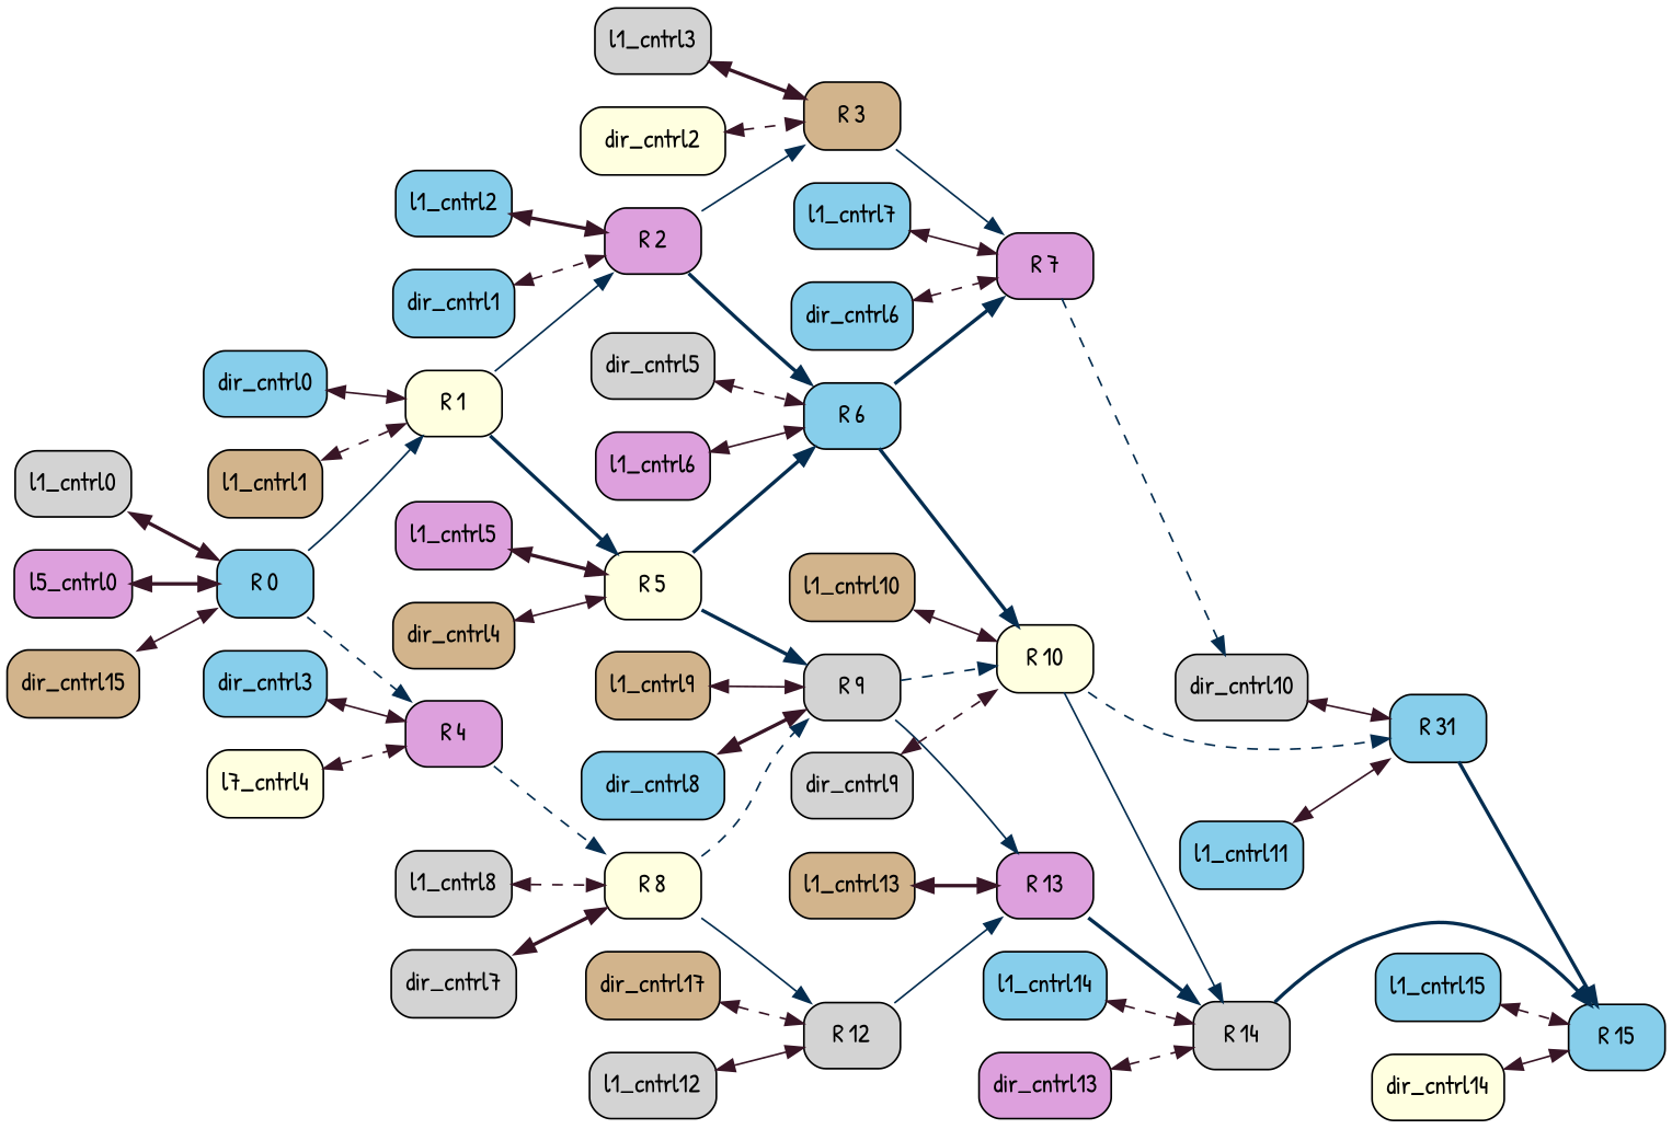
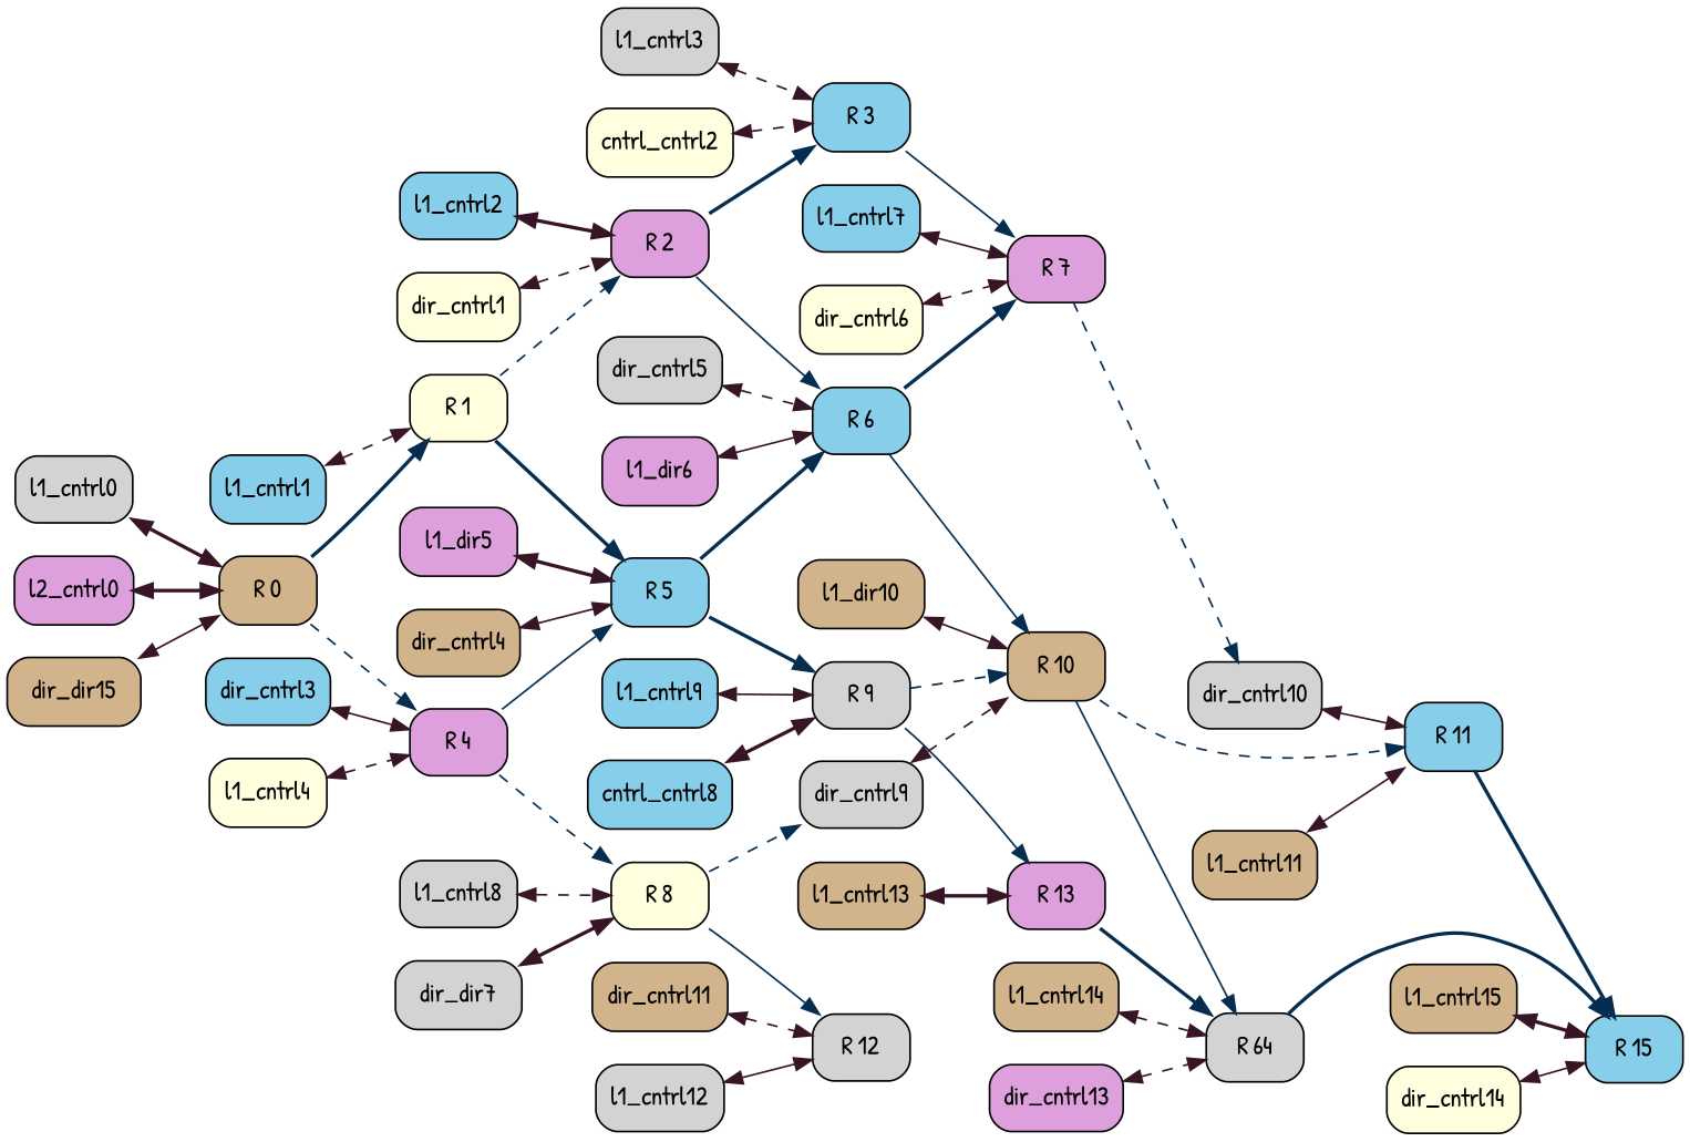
  graph {
    fontname="Patrick Hand"
    rankdir=LR
    node [color="#000000" fillcolor=skyblue fontcolor="#000000" fontname="Patrick Hand" fontsize=14 shape=Mrecord style="rounded, filled,filled"]
    edge [color="#381526" dir=both fontname="Patrick Hand" style=solid weight=1.0]
-   n1 [label="R 0"]
+   n1 [fillcolor=tan label="R 0"]
    n2 [fillcolor=lightyellow label="R 1"]
    n3 [fillcolor=plum label="R 4"]
    n4 [fillcolor=plum label="R 2"]
-   n5 [fillcolor=lightyellow label="R 5"]
+   n5 [label="R 5"]
    n6 [fillcolor=lightyellow label="R 8"]
-   n7 [fillcolor=tan label="R 3"]
+   n7 [label="R 3"]
    n8 [label="R 6"]
    n9 [fillcolor=lightgrey label="R 9"]
    n10 [fillcolor=plum label="R 7"]
-   n11 [fillcolor=lightyellow label="R 10"]
+   n11 [fillcolor=tan label="R 10"]
    n12 [fillcolor=lightgrey label=dir_cntrl10]
    n13 [fillcolor=lightgrey label="R 12"]
    n14 [fillcolor=plum label="R 13"]
-   n15 [label="R 31"]
-   n16 [fillcolor=lightgrey label="R 14"]
+   n15 [label="R 11"]
+   n16 [fillcolor=lightgrey label="R 64"]
    n17 [label="R 15"]
    n18 [fillcolor=lightgrey label=l1_cntrl0]
-   n19 [fillcolor=tan label=l1_cntrl1]
+   n19 [label=l1_cntrl1]
    n20 [label=l1_cntrl2]
    n21 [fillcolor=lightgrey label=l1_cntrl3]
-   n22 [fillcolor=lightyellow label=l7_cntrl4]
-   n23 [fillcolor=plum label=l1_cntrl5]
-   n24 [fillcolor=plum label=l1_cntrl6]
+   n22 [fillcolor=lightyellow label=l1_cntrl4]
+   n23 [fillcolor=plum label=l1_dir5]
+   n24 [fillcolor=plum label=l1_dir6]
    n25 [label=l1_cntrl7]
    n26 [fillcolor=lightgrey label=l1_cntrl8]
-   n27 [fillcolor=tan label=l1_cntrl9]
-   n28 [fillcolor=tan label=l1_cntrl10]
-   n29 [label=l1_cntrl11]
+   n27 [label=l1_cntrl9]
+   n28 [fillcolor=tan label=l1_dir10]
+   n29 [fillcolor=tan label=l1_cntrl11]
    n30 [fillcolor=lightgrey label=l1_cntrl12]
    n31 [fillcolor=tan label=l1_cntrl13]
-   n32 [label=l1_cntrl14]
-   n33 [label=l1_cntrl15]
-   n34 [fillcolor=plum label=l5_cntrl0]
-   n35 [label=dir_cntrl0]
-   n36 [label=dir_cntrl1]
-   n37 [fillcolor=lightyellow label=dir_cntrl2]
+   n32 [fillcolor=tan label=l1_cntrl14]
+   n33 [fillcolor=tan label=l1_cntrl15]
+   n34 [fillcolor=plum label=l2_cntrl0]
+   n36 [fillcolor=lightyellow label=dir_cntrl1]
+   n37 [fillcolor=lightyellow label=cntrl_cntrl2]
    n38 [label=dir_cntrl3]
    n39 [fillcolor=tan label=dir_cntrl4]
    n40 [fillcolor=lightgrey label=dir_cntrl5]
-   n41 [label=dir_cntrl6]
-   n42 [fillcolor=lightgrey label=dir_cntrl7]
-   n43 [label=dir_cntrl8]
+   n41 [fillcolor=lightyellow label=dir_cntrl6]
+   n42 [fillcolor=lightgrey label=dir_dir7]
+   n43 [label=cntrl_cntrl8]
    n44 [fillcolor=lightgrey label=dir_cntrl9]
-   n45 [fillcolor=tan label=dir_cntrl17]
+   n45 [fillcolor=tan label=dir_cntrl11]
    n46 [fillcolor=plum label=dir_cntrl13]
    n47 [fillcolor=lightyellow label=dir_cntrl14]
-   n48 [fillcolor=tan label=dir_cntrl15]
-   n1 -- n2 [color="#042d50" dir=forward weight=0.5]
+   n48 [fillcolor=tan label=dir_dir15]
+   n1 -- n2 [color="#042d50" dir=forward style=bold weight=0.5]
    n1 -- n3 [color="#042d50" dir=forward style=dashed weight=0.5]
-   n2 -- n4 [color="#042d50" dir=forward weight=0.5]
+   n2 -- n4 [color="#042d50" dir=forward style=dashed weight=0.5]
    n2 -- n5 [color="#042d50" dir=forward style=bold weight=0.5]
+   n3 -- n5 [color="#042d50" dir=forward weight=0.5]
    n3 -- n6 [color="#042d50" dir=forward style=dashed weight=0.5]
-   n4 -- n7 [color="#042d50" dir=forward weight=0.5]
-   n4 -- n8 [color="#042d50" dir=forward style=bold weight=0.5]
+   n4 -- n7 [color="#042d50" dir=forward style=bold weight=0.5]
+   n4 -- n8 [color="#042d50" dir=forward weight=0.5]
    n5 -- n8 [color="#042d50" dir=forward style=bold weight=0.5]
    n5 -- n9 [color="#042d50" dir=forward style=bold weight=0.5]
-   n6 -- n9 [color="#042d50" dir=forward style=dashed weight=0.5]
+   n6 -- n44 [color="#042d50" dir=forward style=dashed weight=0.5]
    n6 -- n13 [color="#042d50" dir=forward weight=0.5]
    n7 -- n10 [color="#042d50" dir=forward weight=0.5]
    n8 -- n10 [color="#042d50" dir=forward style=bold weight=0.5]
-   n8 -- n11 [color="#042d50" dir=forward style=bold weight=0.5]
+   n8 -- n11 [color="#042d50" dir=forward weight=0.5]
    n9 -- n11 [color="#042d50" dir=forward style=dashed weight=0.5]
    n9 -- n14 [color="#042d50" dir=forward weight=0.5]
    n10 -- n12 [color="#042d50" dir=forward style=dashed weight=0.5]
    n11 -- n15 [color="#042d50" dir=forward style=dashed weight=0.5]
    n11 -- n16 [color="#042d50" dir=forward weight=0.5]
    n12 -- n15
-   n13 -- n14 [color="#042d50" dir=forward weight=0.5]
    n14 -- n16 [color="#042d50" dir=forward style=bold weight=0.5]
    n15 -- n17 [color="#042d50" dir=forward style=bold weight=0.5]
    n16 -- n17 [color="#042d50" dir=forward style=bold weight=0.5]
    n18 -- n1 [style=bold]
    n19 -- n2 [style=dashed]
    n20 -- n4 [style=bold]
-   n21 -- n7 [style=bold]
+   n21 -- n7 [style=dashed]
    n22 -- n3 [style=dashed]
    n23 -- n5 [style=bold]
    n24 -- n8
    n25 -- n10
    n26 -- n6 [style=dashed]
    n27 -- n9
    n28 -- n11
    n29 -- n15
    n30 -- n13
    n31 -- n14 [style=bold]
    n32 -- n16 [style=dashed]
-   n33 -- n17 [style=dashed]
+   n33 -- n17 [style=bold]
    n34 -- n1 [style=bold]
-   n35 -- n2
    n36 -- n4 [style=dashed]
    n37 -- n7 [style=dashed]
    n38 -- n3
    n39 -- n5
    n40 -- n8 [style=dashed]
    n41 -- n10 [style=dashed]
    n42 -- n6 [style=bold]
    n43 -- n9 [style=bold]
    n44 -- n11 [style=dashed]
    n45 -- n13 [style=dashed]
    n46 -- n16 [style=dashed]
    n47 -- n17
    n48 -- n1
  }
